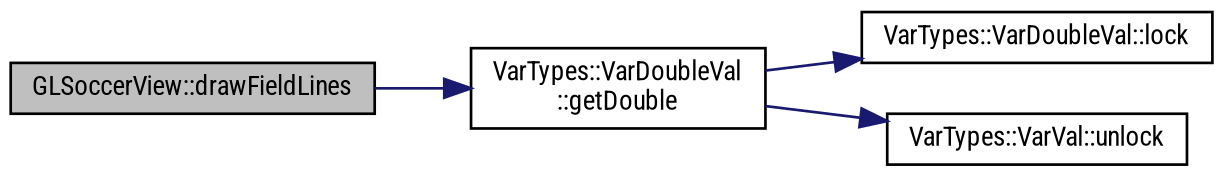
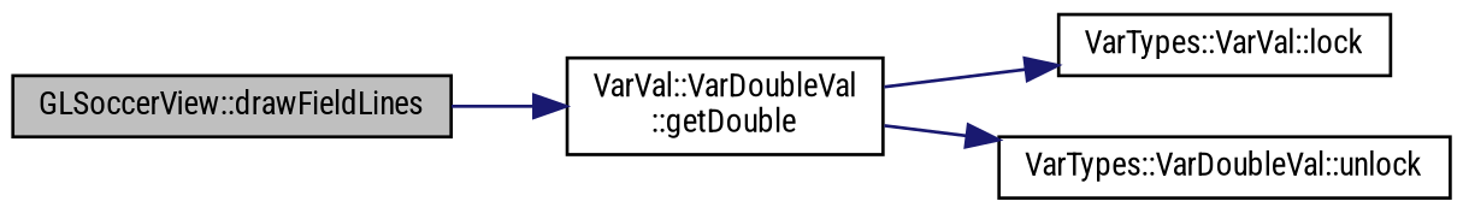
  digraph {
    fontname="Roboto Condensed"
    rankdir=LR
    node [color=black fillcolor=white fontname="Roboto Condensed" fontsize=10 shape=record style=filled]
    edge [color=midnightblue fontname="Roboto Condensed" fontsize=10 labelfontname=Helvetica labelfontsize=10 style=solid]
    n1 [fillcolor=grey75 fontcolor=black height=0.2 label="GLSoccerView::drawFieldLines" width=0.4]
-   n2 [height=0.2 label="VarTypes::VarDoubleVal\l::getDouble" width=0.4]
-   n3 [height=0.2 label="VarTypes::VarDoubleVal::lock" width=0.4]
-   n4 [height=0.2 label="VarTypes::VarVal::unlock" width=0.4]
+   n2 [height=0.2 label="VarVal::VarDoubleVal\l::getDouble" width=0.4]
+   n3 [height=0.2 label="VarTypes::VarVal::lock" width=0.4]
+   n4 [height=0.2 label="VarTypes::VarDoubleVal::unlock" width=0.4]
    n1 -> n2
    n2 -> n3
    n2 -> n4
  }
